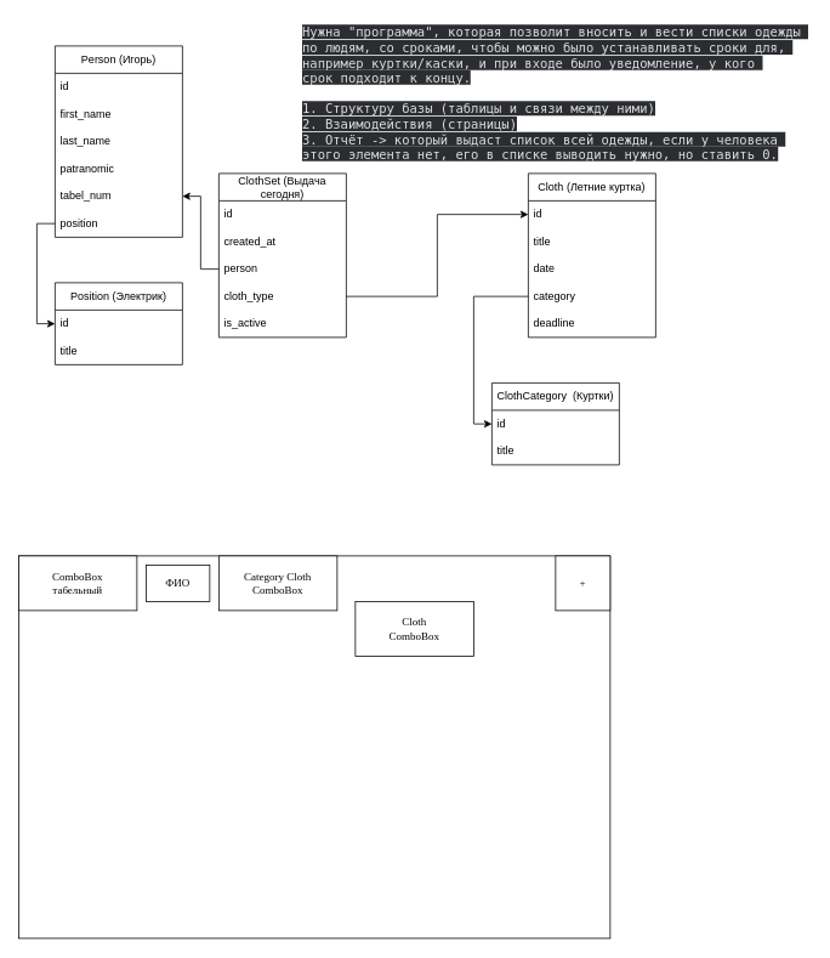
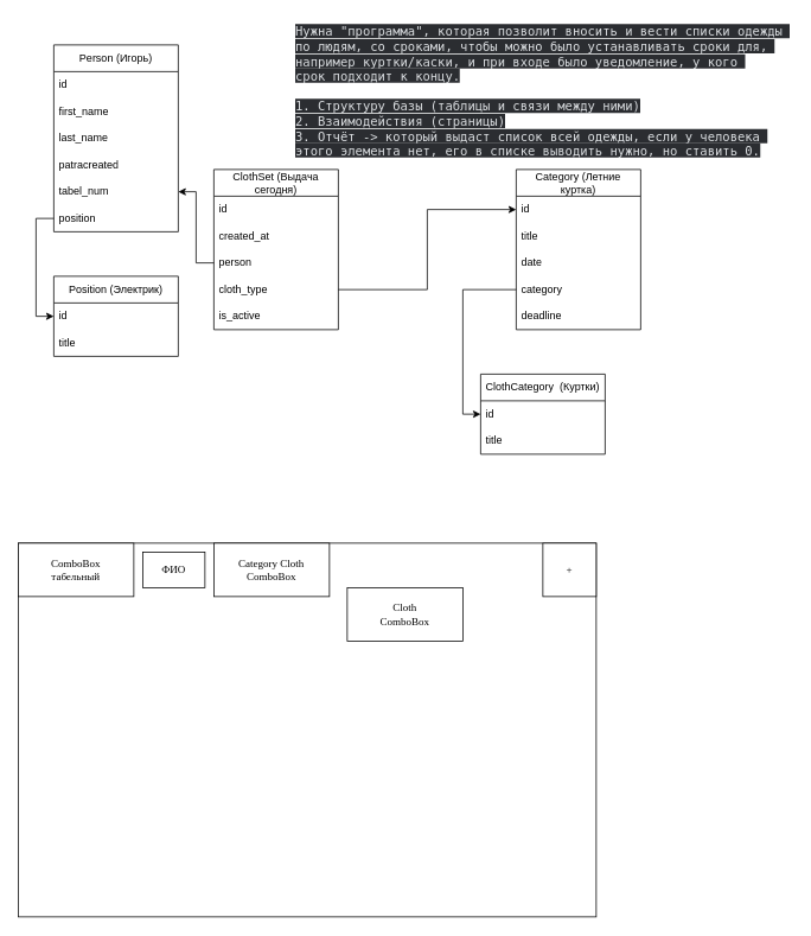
  <mxCell id="0" />
  <mxCell id="1" parent="0" />
  <mxCell id="2" value="Person (Игорь)" style="swimlane;fontStyle=0;childLayout=stackLayout;horizontal=1;startSize=30;horizontalStack=0;resizeParent=1;resizeParentMax=0;resizeLast=0;collapsible=1;marginBottom=0;whiteSpace=wrap;html=1;" vertex="1" parent="1"><mxGeometry x="60" y="50" width="140" height="210" as="geometry" /></mxCell>
  <mxCell id="3" value="id" style="text;strokeColor=none;fillColor=none;align=left;verticalAlign=middle;spacingLeft=4;spacingRight=4;overflow=hidden;points=[[0,0.5],[1,0.5]];portConstraint=eastwest;rotatable=0;whiteSpace=wrap;html=1;" vertex="1" parent="2"><mxGeometry y="30" width="140" height="30" as="geometry" /></mxCell>
  <mxCell id="4" value="first_name" style="text;strokeColor=none;fillColor=none;align=left;verticalAlign=middle;spacingLeft=4;spacingRight=4;overflow=hidden;points=[[0,0.5],[1,0.5]];portConstraint=eastwest;rotatable=0;whiteSpace=wrap;html=1;" vertex="1" parent="2"><mxGeometry y="60" width="140" height="30" as="geometry" /></mxCell>
  <mxCell id="5" value="last_name" style="text;strokeColor=none;fillColor=none;align=left;verticalAlign=middle;spacingLeft=4;spacingRight=4;overflow=hidden;points=[[0,0.5],[1,0.5]];portConstraint=eastwest;rotatable=0;whiteSpace=wrap;html=1;" vertex="1" parent="2"><mxGeometry y="90" width="140" height="30" as="geometry" /></mxCell>
- <mxCell id="6" value="patra&lt;span style=&quot;background-color: initial;&quot;&gt;nomic&lt;/span&gt;" style="text;strokeColor=none;fillColor=none;align=left;verticalAlign=middle;spacingLeft=4;spacingRight=4;overflow=hidden;points=[[0,0.5],[1,0.5]];portConstraint=eastwest;rotatable=0;whiteSpace=wrap;html=1;" vertex="1" parent="2"><mxGeometry y="120" width="140" height="30" as="geometry" /></mxCell>
+ <mxCell id="6" value="patra&lt;span style=&quot;background-color: initial;&quot;&gt;created&lt;/span&gt;" style="text;strokeColor=none;fillColor=none;align=left;verticalAlign=middle;spacingLeft=4;spacingRight=4;overflow=hidden;points=[[0,0.5],[1,0.5]];portConstraint=eastwest;rotatable=0;whiteSpace=wrap;html=1;" vertex="1" parent="2"><mxGeometry y="120" width="140" height="30" as="geometry" /></mxCell>
  <mxCell id="7" value="tabel_num" style="text;strokeColor=none;fillColor=none;align=left;verticalAlign=middle;spacingLeft=4;spacingRight=4;overflow=hidden;points=[[0,0.5],[1,0.5]];portConstraint=eastwest;rotatable=0;whiteSpace=wrap;html=1;" vertex="1" parent="2"><mxGeometry y="150" width="140" height="30" as="geometry" /></mxCell>
  <mxCell id="8" value="position" style="text;strokeColor=none;fillColor=none;align=left;verticalAlign=middle;spacingLeft=4;spacingRight=4;overflow=hidden;points=[[0,0.5],[1,0.5]];portConstraint=eastwest;rotatable=0;whiteSpace=wrap;html=1;" vertex="1" parent="2"><mxGeometry y="180" width="140" height="30" as="geometry" /></mxCell>
  <mxCell id="9" value="&lt;span style=&quot;color: rgb(219, 222, 225); font-family: Consolas, &amp;quot;Andale Mono WT&amp;quot;, &amp;quot;Andale Mono&amp;quot;, &amp;quot;Lucida Console&amp;quot;, &amp;quot;Lucida Sans Typewriter&amp;quot;, &amp;quot;DejaVu Sans Mono&amp;quot;, &amp;quot;Bitstream Vera Sans Mono&amp;quot;, &amp;quot;Liberation Mono&amp;quot;, &amp;quot;Nimbus Mono L&amp;quot;, Monaco, &amp;quot;Courier New&amp;quot;, Courier, monospace; font-size: 14px; font-style: normal; font-variant-ligatures: normal; font-variant-caps: normal; font-weight: 400; letter-spacing: normal; orphans: 2; text-align: left; text-indent: 0px; text-transform: none; white-space: pre-wrap; widows: 2; word-spacing: 0px; -webkit-text-stroke-width: 0px; background-color: rgb(43, 45, 49); text-decoration-thickness: initial; text-decoration-style: initial; text-decoration-color: initial; display: inline !important; float: none;&quot;&gt;Нужна &quot;программа&quot;, которая позволит вносить и вести списки одежды &#10;по людям, со сроками, чтобы можно было устанавливать сроки для, &#10;например куртки/каски, и при входе было уведомление, у кого &#10;срок подходит к концу.&#10;&#10;1. Структуру базы (таблицы и связи между ними)&#10;2. Взаимодействия (страницы)&#10;3. Отчёт -&amp;gt; который выдаст список всей одежды, если у человека &#10;этого элемента нет, его в списке выводить нужно, но ставить 0.&lt;/span&gt;" style="text;whiteSpace=wrap;html=1;" vertex="1" parent="1"><mxGeometry x="330" y="20" width="560" height="170" as="geometry" /></mxCell>
  <mxCell id="10" value="Position (Электрик)" style="swimlane;fontStyle=0;childLayout=stackLayout;horizontal=1;startSize=30;horizontalStack=0;resizeParent=1;resizeParentMax=0;resizeLast=0;collapsible=1;marginBottom=0;whiteSpace=wrap;html=1;" vertex="1" parent="1"><mxGeometry x="60" y="310" width="140" height="90" as="geometry" /></mxCell>
  <mxCell id="11" value="id" style="text;strokeColor=none;fillColor=none;align=left;verticalAlign=middle;spacingLeft=4;spacingRight=4;overflow=hidden;points=[[0,0.5],[1,0.5]];portConstraint=eastwest;rotatable=0;whiteSpace=wrap;html=1;" vertex="1" parent="10"><mxGeometry y="30" width="140" height="30" as="geometry" /></mxCell>
  <mxCell id="12" value="title" style="text;strokeColor=none;fillColor=none;align=left;verticalAlign=middle;spacingLeft=4;spacingRight=4;overflow=hidden;points=[[0,0.5],[1,0.5]];portConstraint=eastwest;rotatable=0;whiteSpace=wrap;html=1;" vertex="1" parent="10"><mxGeometry y="60" width="140" height="30" as="geometry" /></mxCell>
  <mxCell id="13" style="edgeStyle=orthogonalEdgeStyle;rounded=0;hachureGap=4;orthogonalLoop=1;jettySize=auto;html=1;entryX=0;entryY=0.5;entryDx=0;entryDy=0;fontFamily=Architects Daughter;fontSource=https%3A%2F%2Ffonts.googleapis.com%2Fcss%3Ffamily%3DArchitects%2BDaughter;" edge="1" parent="1" source="8" target="11"><mxGeometry relative="1" as="geometry" /></mxCell>
  <mxCell id="14" value="ClothCategory&amp;nbsp; (Куртки)" style="swimlane;fontStyle=0;childLayout=stackLayout;horizontal=1;startSize=30;horizontalStack=0;resizeParent=1;resizeParentMax=0;resizeLast=0;collapsible=1;marginBottom=0;whiteSpace=wrap;html=1;" vertex="1" parent="1"><mxGeometry x="540" y="420" width="140" height="90" as="geometry" /></mxCell>
  <mxCell id="15" value="id" style="text;strokeColor=none;fillColor=none;align=left;verticalAlign=middle;spacingLeft=4;spacingRight=4;overflow=hidden;points=[[0,0.5],[1,0.5]];portConstraint=eastwest;rotatable=0;whiteSpace=wrap;html=1;" vertex="1" parent="14"><mxGeometry y="30" width="140" height="30" as="geometry" /></mxCell>
  <mxCell id="16" value="title" style="text;strokeColor=none;fillColor=none;align=left;verticalAlign=middle;spacingLeft=4;spacingRight=4;overflow=hidden;points=[[0,0.5],[1,0.5]];portConstraint=eastwest;rotatable=0;whiteSpace=wrap;html=1;" vertex="1" parent="14"><mxGeometry y="60" width="140" height="30" as="geometry" /></mxCell>
- <mxCell id="17" value="Cloth (Летние куртка)" style="swimlane;fontStyle=0;childLayout=stackLayout;horizontal=1;startSize=30;horizontalStack=0;resizeParent=1;resizeParentMax=0;resizeLast=0;collapsible=1;marginBottom=0;whiteSpace=wrap;html=1;" vertex="1" parent="1"><mxGeometry x="580" y="190" width="140" height="180" as="geometry" /></mxCell>
+ <mxCell id="17" value="Category (Летние куртка)" style="swimlane;fontStyle=0;childLayout=stackLayout;horizontal=1;startSize=30;horizontalStack=0;resizeParent=1;resizeParentMax=0;resizeLast=0;collapsible=1;marginBottom=0;whiteSpace=wrap;html=1;" vertex="1" parent="1"><mxGeometry x="580" y="190" width="140" height="180" as="geometry" /></mxCell>
  <mxCell id="18" value="id" style="text;strokeColor=none;fillColor=none;align=left;verticalAlign=middle;spacingLeft=4;spacingRight=4;overflow=hidden;points=[[0,0.5],[1,0.5]];portConstraint=eastwest;rotatable=0;whiteSpace=wrap;html=1;" vertex="1" parent="17"><mxGeometry y="30" width="140" height="30" as="geometry" /></mxCell>
  <mxCell id="19" value="title" style="text;strokeColor=none;fillColor=none;align=left;verticalAlign=middle;spacingLeft=4;spacingRight=4;overflow=hidden;points=[[0,0.5],[1,0.5]];portConstraint=eastwest;rotatable=0;whiteSpace=wrap;html=1;" vertex="1" parent="17"><mxGeometry y="60" width="140" height="30" as="geometry" /></mxCell>
  <mxCell id="20" value="date" style="text;strokeColor=none;fillColor=none;align=left;verticalAlign=middle;spacingLeft=4;spacingRight=4;overflow=hidden;points=[[0,0.5],[1,0.5]];portConstraint=eastwest;rotatable=0;whiteSpace=wrap;html=1;" vertex="1" parent="17"><mxGeometry y="90" width="140" height="30" as="geometry" /></mxCell>
  <mxCell id="21" value="category" style="text;strokeColor=none;fillColor=none;align=left;verticalAlign=middle;spacingLeft=4;spacingRight=4;overflow=hidden;points=[[0,0.5],[1,0.5]];portConstraint=eastwest;rotatable=0;whiteSpace=wrap;html=1;" vertex="1" parent="17"><mxGeometry y="120" width="140" height="30" as="geometry" /></mxCell>
  <mxCell id="22" value="deadline" style="text;strokeColor=none;fillColor=none;align=left;verticalAlign=middle;spacingLeft=4;spacingRight=4;overflow=hidden;points=[[0,0.5],[1,0.5]];portConstraint=eastwest;rotatable=0;whiteSpace=wrap;html=1;" vertex="1" parent="17"><mxGeometry y="150" width="140" height="30" as="geometry" /></mxCell>
  <mxCell id="23" value="ClothSet (Выдача сегодня)" style="swimlane;fontStyle=0;childLayout=stackLayout;horizontal=1;startSize=30;horizontalStack=0;resizeParent=1;resizeParentMax=0;resizeLast=0;collapsible=1;marginBottom=0;whiteSpace=wrap;html=1;" vertex="1" parent="1"><mxGeometry x="240" y="190" width="140" height="180" as="geometry" /></mxCell>
  <mxCell id="24" value="id" style="text;strokeColor=none;fillColor=none;align=left;verticalAlign=middle;spacingLeft=4;spacingRight=4;overflow=hidden;points=[[0,0.5],[1,0.5]];portConstraint=eastwest;rotatable=0;whiteSpace=wrap;html=1;" vertex="1" parent="23"><mxGeometry y="30" width="140" height="30" as="geometry" /></mxCell>
  <mxCell id="25" value="created_at" style="text;strokeColor=none;fillColor=none;align=left;verticalAlign=middle;spacingLeft=4;spacingRight=4;overflow=hidden;points=[[0,0.5],[1,0.5]];portConstraint=eastwest;rotatable=0;whiteSpace=wrap;html=1;" vertex="1" parent="23"><mxGeometry y="60" width="140" height="30" as="geometry" /></mxCell>
  <mxCell id="26" value="person" style="text;strokeColor=none;fillColor=none;align=left;verticalAlign=middle;spacingLeft=4;spacingRight=4;overflow=hidden;points=[[0,0.5],[1,0.5]];portConstraint=eastwest;rotatable=0;whiteSpace=wrap;html=1;" vertex="1" parent="23"><mxGeometry y="90" width="140" height="30" as="geometry" /></mxCell>
  <mxCell id="27" value="cloth_type" style="text;strokeColor=none;fillColor=none;align=left;verticalAlign=middle;spacingLeft=4;spacingRight=4;overflow=hidden;points=[[0,0.5],[1,0.5]];portConstraint=eastwest;rotatable=0;whiteSpace=wrap;html=1;" vertex="1" parent="23"><mxGeometry y="120" width="140" height="30" as="geometry" /></mxCell>
  <mxCell id="28" value="is_active" style="text;strokeColor=none;fillColor=none;align=left;verticalAlign=middle;spacingLeft=4;spacingRight=4;overflow=hidden;points=[[0,0.5],[1,0.5]];portConstraint=eastwest;rotatable=0;whiteSpace=wrap;html=1;" vertex="1" parent="23"><mxGeometry y="150" width="140" height="30" as="geometry" /></mxCell>
  <mxCell id="29" style="edgeStyle=orthogonalEdgeStyle;rounded=0;hachureGap=4;orthogonalLoop=1;jettySize=auto;html=1;entryX=1;entryY=0.5;entryDx=0;entryDy=0;fontFamily=Architects Daughter;fontSource=https%3A%2F%2Ffonts.googleapis.com%2Fcss%3Ffamily%3DArchitects%2BDaughter;" edge="1" parent="1" source="26" target="7"><mxGeometry relative="1" as="geometry" /></mxCell>
  <mxCell id="30" style="edgeStyle=orthogonalEdgeStyle;rounded=0;hachureGap=4;orthogonalLoop=1;jettySize=auto;html=1;entryX=0;entryY=0.5;entryDx=0;entryDy=0;fontFamily=Architects Daughter;fontSource=https%3A%2F%2Ffonts.googleapis.com%2Fcss%3Ffamily%3DArchitects%2BDaughter;" edge="1" parent="1" source="27" target="18"><mxGeometry relative="1" as="geometry" /></mxCell>
  <mxCell id="31" value="" style="rounded=0;whiteSpace=wrap;html=1;hachureGap=4;fontFamily=Architects Daughter;fontSource=https%3A%2F%2Ffonts.googleapis.com%2Fcss%3Ffamily%3DArchitects%2BDaughter;" vertex="1" parent="1"><mxGeometry x="20" y="610" width="650" height="420" as="geometry" /></mxCell>
  <mxCell id="32" value="ComboBox&lt;br&gt;табельный" style="rounded=0;whiteSpace=wrap;html=1;hachureGap=4;fontFamily=Architects Daughter;fontSource=https%3A%2F%2Ffonts.googleapis.com%2Fcss%3Ffamily%3DArchitects%2BDaughter;" vertex="1" parent="1"><mxGeometry x="20" y="610" width="130" height="60" as="geometry" /></mxCell>
  <mxCell id="33" value="Category Cloth&lt;br&gt;ComboBox" style="rounded=0;whiteSpace=wrap;html=1;hachureGap=4;fontFamily=Architects Daughter;fontSource=https%3A%2F%2Ffonts.googleapis.com%2Fcss%3Ffamily%3DArchitects%2BDaughter;" vertex="1" parent="1"><mxGeometry x="240" y="610" width="130" height="60" as="geometry" /></mxCell>
  <mxCell id="34" value="ФИО" style="rounded=0;whiteSpace=wrap;html=1;hachureGap=4;fontFamily=Architects Daughter;fontSource=https%3A%2F%2Ffonts.googleapis.com%2Fcss%3Ffamily%3DArchitects%2BDaughter;" vertex="1" parent="1"><mxGeometry x="160" y="620" width="70" height="40" as="geometry" /></mxCell>
  <mxCell id="35" value="Cloth&lt;br&gt;ComboBox" style="rounded=0;whiteSpace=wrap;html=1;hachureGap=4;fontFamily=Architects Daughter;fontSource=https%3A%2F%2Ffonts.googleapis.com%2Fcss%3Ffamily%3DArchitects%2BDaughter;" vertex="1" parent="1"><mxGeometry x="390" y="660" width="130" height="60" as="geometry" /></mxCell>
  <mxCell id="36" value="+" style="rounded=0;whiteSpace=wrap;html=1;hachureGap=4;fontFamily=Architects Daughter;fontSource=https%3A%2F%2Ffonts.googleapis.com%2Fcss%3Ffamily%3DArchitects%2BDaughter;" vertex="1" parent="1"><mxGeometry x="610" y="610" width="60" height="60" as="geometry" /></mxCell>
  <mxCell id="37" style="edgeStyle=orthogonalEdgeStyle;rounded=0;hachureGap=4;orthogonalLoop=1;jettySize=auto;html=1;entryX=0;entryY=0.5;entryDx=0;entryDy=0;fontFamily=Architects Daughter;fontSource=https%3A%2F%2Ffonts.googleapis.com%2Fcss%3Ffamily%3DArchitects%2BDaughter;" edge="1" parent="1" source="21" target="15"><mxGeometry relative="1" as="geometry" /></mxCell>
